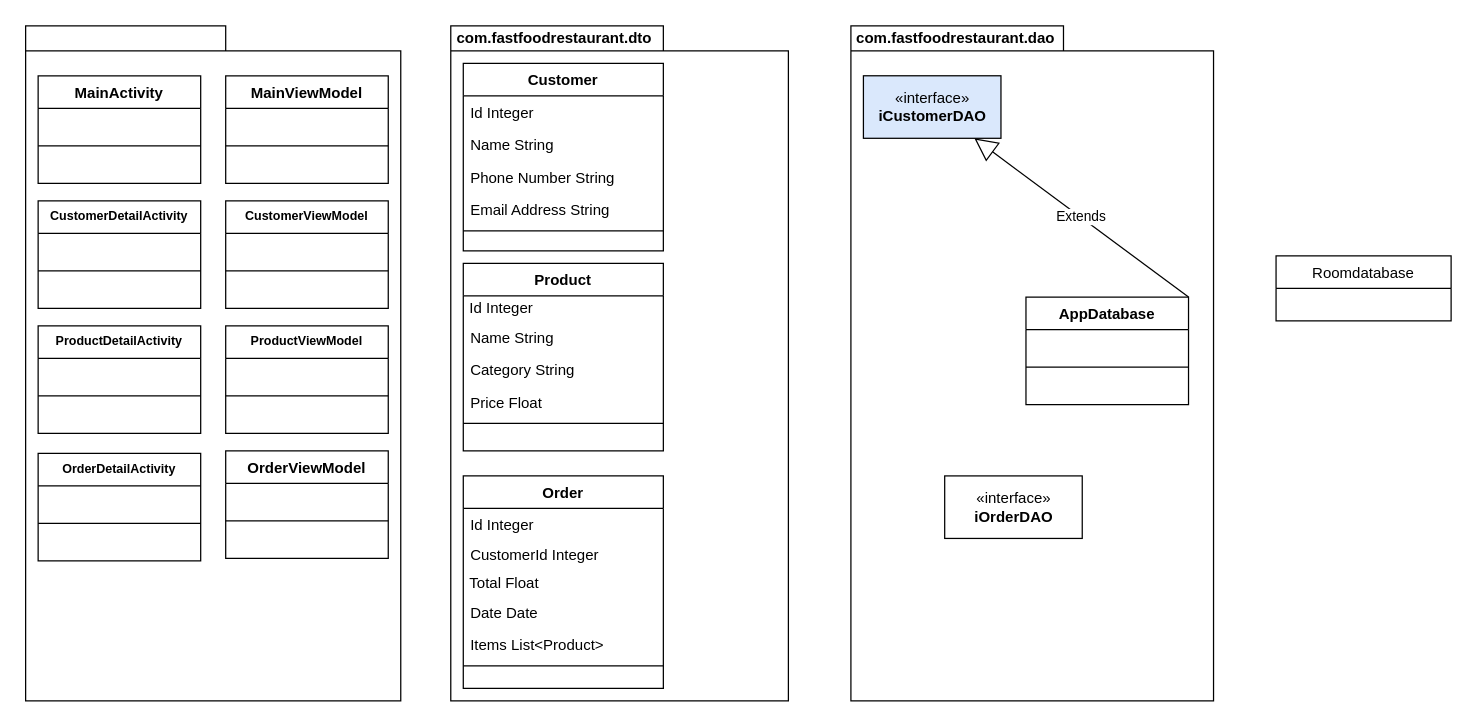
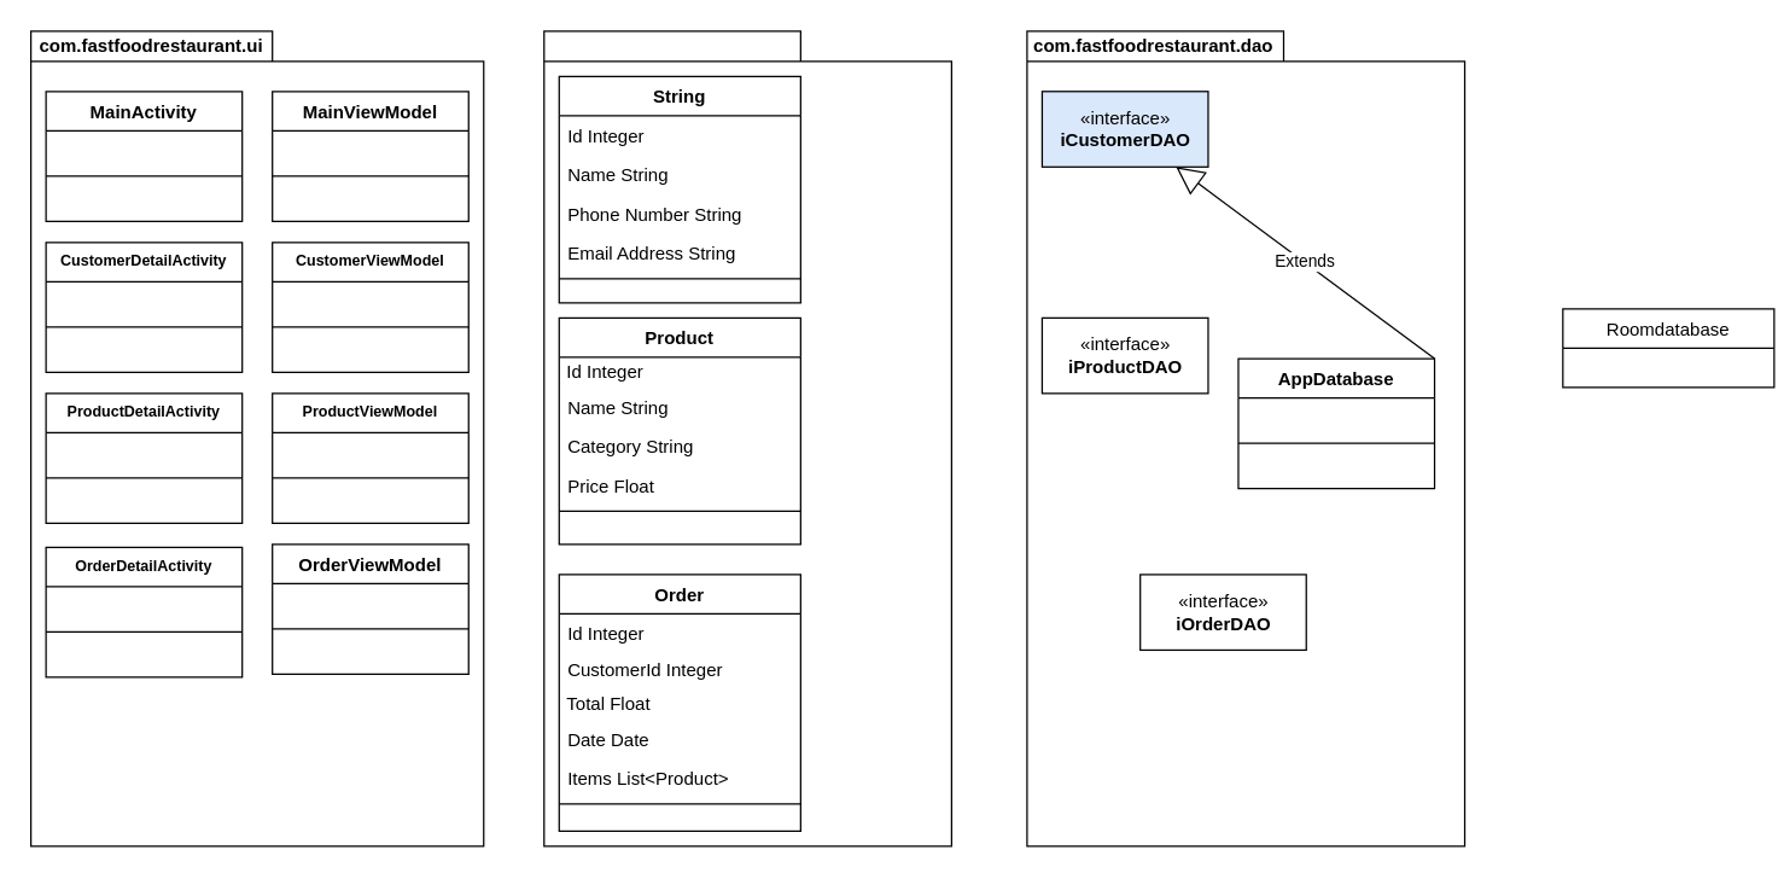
  <mxCell id="0" />
  <mxCell id="1" parent="0" />
  <mxCell id="2" value="" style="shape=folder;fontStyle=1;spacingTop=10;tabWidth=170;tabHeight=20;tabPosition=left;html=1;" vertex="1" parent="1"><mxGeometry x="360" y="20" width="270" height="540" as="geometry" /></mxCell>
- <mxCell id="3" value="&lt;span style=&quot;font-weight: 700&quot;&gt;com.fastfoodrestaurant.dto&lt;/span&gt;" style="text;html=1;strokeColor=none;fillColor=none;align=center;verticalAlign=middle;whiteSpace=wrap;rounded=0;" vertex="1" parent="1"><mxGeometry x="363" y="20" width="160" height="20" as="geometry" /></mxCell>
  <mxCell id="4" value="" style="shape=folder;fontStyle=1;spacingTop=10;tabWidth=160;tabHeight=20;tabPosition=left;html=1;" vertex="1" parent="1"><mxGeometry x="20" y="20" width="300" height="540" as="geometry" /></mxCell>
+ <mxCell id="5" value="&lt;span style=&quot;font-weight: 700&quot;&gt;com.fastfoodrestaurant.ui&lt;/span&gt;" style="text;html=1;strokeColor=none;fillColor=none;align=center;verticalAlign=middle;whiteSpace=wrap;rounded=0;" vertex="1" parent="1"><mxGeometry x="20" y="20" width="160" height="20" as="geometry" /></mxCell>
  <mxCell id="6" value="" style="shape=folder;fontStyle=1;spacingTop=10;tabWidth=170;tabHeight=20;tabPosition=left;html=1;" vertex="1" parent="1"><mxGeometry x="680" y="20" width="290" height="540" as="geometry" /></mxCell>
  <mxCell id="7" value="&lt;span style=&quot;font-weight: 700&quot;&gt;com.fastfoodrestaurant.dao&lt;/span&gt;" style="text;html=1;strokeColor=none;fillColor=none;align=center;verticalAlign=middle;whiteSpace=wrap;rounded=0;" vertex="1" parent="1"><mxGeometry x="684" y="20" width="160" height="20" as="geometry" /></mxCell>
- <mxCell id="8" value="Customer" style="swimlane;fontStyle=1;align=center;verticalAlign=top;childLayout=stackLayout;horizontal=1;startSize=26;horizontalStack=0;resizeParent=1;resizeLast=0;collapsible=1;marginBottom=0;rounded=0;shadow=0;strokeWidth=1;" parent="1" vertex="1"><mxGeometry x="370" y="50" width="160" height="150" as="geometry"><mxRectangle x="230" y="140" width="160" height="26" as="alternateBounds" /></mxGeometry></mxCell>
+ <mxCell id="8" value="String" style="swimlane;fontStyle=1;align=center;verticalAlign=top;childLayout=stackLayout;horizontal=1;startSize=26;horizontalStack=0;resizeParent=1;resizeLast=0;collapsible=1;marginBottom=0;rounded=0;shadow=0;strokeWidth=1;" parent="1" vertex="1"><mxGeometry x="370" y="50" width="160" height="150" as="geometry"><mxRectangle x="230" y="140" width="160" height="26" as="alternateBounds" /></mxGeometry></mxCell>
  <mxCell id="9" value="Id Integer" style="text;strokeColor=none;fillColor=none;align=left;verticalAlign=top;spacingLeft=4;spacingRight=4;overflow=hidden;rotatable=0;points=[[0,0.5],[1,0.5]];portConstraint=eastwest;opacity=30;" vertex="1" parent="8"><mxGeometry y="26" width="160" height="26" as="geometry" /></mxCell>
  <mxCell id="10" value="Name String" style="text;align=left;verticalAlign=top;spacingLeft=4;spacingRight=4;overflow=hidden;rotatable=0;points=[[0,0.5],[1,0.5]];portConstraint=eastwest;" parent="8" vertex="1"><mxGeometry y="52" width="160" height="26" as="geometry" /></mxCell>
  <mxCell id="11" value="Phone Number String" style="text;align=left;verticalAlign=top;spacingLeft=4;spacingRight=4;overflow=hidden;rotatable=0;points=[[0,0.5],[1,0.5]];portConstraint=eastwest;rounded=0;shadow=0;html=0;" parent="8" vertex="1"><mxGeometry y="78" width="160" height="26" as="geometry" /></mxCell>
  <mxCell id="12" value="Email Address String" style="text;align=left;verticalAlign=top;spacingLeft=4;spacingRight=4;overflow=hidden;rotatable=0;points=[[0,0.5],[1,0.5]];portConstraint=eastwest;rounded=0;shadow=0;html=0;" parent="8" vertex="1"><mxGeometry y="104" width="160" height="26" as="geometry" /></mxCell>
  <mxCell id="13" value="" style="line;strokeWidth=1;fillColor=none;align=left;verticalAlign=middle;spacingTop=-1;spacingLeft=3;spacingRight=3;rotatable=0;labelPosition=right;points=[];portConstraint=eastwest;" vertex="1" parent="8"><mxGeometry y="130" width="160" height="8" as="geometry" /></mxCell>
  <mxCell id="14" value="Order" style="swimlane;fontStyle=1;align=center;verticalAlign=top;childLayout=stackLayout;horizontal=1;startSize=26;horizontalStack=0;resizeParent=1;resizeLast=0;collapsible=1;marginBottom=0;rounded=0;shadow=0;strokeWidth=1;" vertex="1" parent="1"><mxGeometry x="370" y="380" width="160" height="170" as="geometry"><mxRectangle x="230" y="140" width="160" height="26" as="alternateBounds" /></mxGeometry></mxCell>
  <mxCell id="15" value="Id Integer" style="text;align=left;verticalAlign=top;spacingLeft=4;spacingRight=4;overflow=hidden;rotatable=0;points=[[0,0.5],[1,0.5]];portConstraint=eastwest;" vertex="1" parent="14"><mxGeometry y="26" width="160" height="24" as="geometry" /></mxCell>
  <mxCell id="16" value="CustomerId Integer" style="text;align=left;verticalAlign=top;spacingLeft=4;spacingRight=4;overflow=hidden;rotatable=0;points=[[0,0.5],[1,0.5]];portConstraint=eastwest;rounded=0;shadow=0;html=0;" vertex="1" parent="14"><mxGeometry y="50" width="160" height="26" as="geometry" /></mxCell>
  <mxCell id="17" value="&amp;nbsp;Total Float" style="text;html=1;align=left;verticalAlign=middle;resizable=0;points=[];autosize=1;strokeColor=none;" vertex="1" parent="14"><mxGeometry y="76" width="160" height="20" as="geometry" /></mxCell>
  <mxCell id="18" value="Date Date" style="text;strokeColor=none;fillColor=none;align=left;verticalAlign=top;spacingLeft=4;spacingRight=4;overflow=hidden;rotatable=0;points=[[0,0.5],[1,0.5]];portConstraint=eastwest;opacity=30;" vertex="1" parent="14"><mxGeometry y="96" width="160" height="26" as="geometry" /></mxCell>
  <mxCell id="19" value="Items List&lt;Product&gt;" style="text;align=left;verticalAlign=top;spacingLeft=4;spacingRight=4;overflow=hidden;rotatable=0;points=[[0,0.5],[1,0.5]];portConstraint=eastwest;rounded=0;shadow=0;html=0;" vertex="1" parent="14"><mxGeometry y="122" width="160" height="26" as="geometry" /></mxCell>
  <mxCell id="20" value="" style="line;strokeWidth=1;fillColor=none;align=left;verticalAlign=middle;spacingTop=-1;spacingLeft=3;spacingRight=3;rotatable=0;labelPosition=right;points=[];portConstraint=eastwest;" vertex="1" parent="14"><mxGeometry y="148" width="160" height="8" as="geometry" /></mxCell>
  <mxCell id="21" value="Product" style="swimlane;fontStyle=1;align=center;verticalAlign=top;childLayout=stackLayout;horizontal=1;startSize=26;horizontalStack=0;resizeParent=1;resizeLast=0;collapsible=1;marginBottom=0;rounded=0;shadow=0;strokeWidth=1;" vertex="1" parent="1"><mxGeometry x="370" y="210" width="160" height="150" as="geometry"><mxRectangle x="230" y="140" width="160" height="26" as="alternateBounds" /></mxGeometry></mxCell>
  <mxCell id="22" value="&amp;nbsp;Id Integer" style="text;html=1;align=left;verticalAlign=middle;resizable=0;points=[];autosize=1;strokeColor=none;" vertex="1" parent="21"><mxGeometry y="26" width="160" height="20" as="geometry" /></mxCell>
  <mxCell id="23" value="Name String" style="text;align=left;verticalAlign=top;spacingLeft=4;spacingRight=4;overflow=hidden;rotatable=0;points=[[0,0.5],[1,0.5]];portConstraint=eastwest;" vertex="1" parent="21"><mxGeometry y="46" width="160" height="26" as="geometry" /></mxCell>
  <mxCell id="24" value="Category String" style="text;align=left;verticalAlign=top;spacingLeft=4;spacingRight=4;overflow=hidden;rotatable=0;points=[[0,0.5],[1,0.5]];portConstraint=eastwest;rounded=0;shadow=0;html=0;" vertex="1" parent="21"><mxGeometry y="72" width="160" height="26" as="geometry" /></mxCell>
  <mxCell id="25" value="Price Float" style="text;align=left;verticalAlign=top;spacingLeft=4;spacingRight=4;overflow=hidden;rotatable=0;points=[[0,0.5],[1,0.5]];portConstraint=eastwest;rounded=0;shadow=0;html=0;" vertex="1" parent="21"><mxGeometry y="98" width="160" height="26" as="geometry" /></mxCell>
  <mxCell id="26" value="" style="line;strokeWidth=1;fillColor=none;align=left;verticalAlign=middle;spacingTop=-1;spacingLeft=3;spacingRight=3;rotatable=0;labelPosition=right;points=[];portConstraint=eastwest;" vertex="1" parent="21"><mxGeometry y="124" width="160" height="8" as="geometry" /></mxCell>
- <mxCell id="27" value="Roomdatabase" style="swimlane;fontStyle=0;childLayout=stackLayout;horizontal=1;startSize=26;fillColor=none;horizontalStack=0;resizeParent=1;resizeParentMax=0;resizeLast=0;collapsible=1;marginBottom=0;" vertex="1" parent="1"><mxGeometry x="1020" y="204" width="140" height="52" as="geometry" /></mxCell>
+ <mxCell id="27" value="Roomdatabase" style="swimlane;fontStyle=0;childLayout=stackLayout;horizontal=1;startSize=26;fillColor=none;horizontalStack=0;resizeParent=1;resizeParentMax=0;resizeLast=0;collapsible=1;marginBottom=0;" vertex="1" parent="1"><mxGeometry x="1035" y="204" width="140" height="52" as="geometry" /></mxCell>
  <mxCell id="28" value="«interface»&lt;br&gt;&lt;b&gt;iCustomerDAO&lt;/b&gt;" style="html=1;fillColor=#dae8fc;" vertex="1" parent="1"><mxGeometry x="690" y="60" width="110" height="50" as="geometry" /></mxCell>
  <mxCell id="29" value="«interface»&lt;br&gt;&lt;b&gt;iOrderDAO&lt;/b&gt;" style="html=1;" vertex="1" parent="1"><mxGeometry x="755" y="380" width="110" height="50" as="geometry" /></mxCell>
+ <mxCell id="30" value="«interface»&lt;br&gt;&lt;b&gt;iProductDAO&lt;/b&gt;" style="html=1;" vertex="1" parent="1"><mxGeometry x="690" y="210" width="110" height="50" as="geometry" /></mxCell>
  <mxCell id="31" value="AppDatabase" style="swimlane;fontStyle=1;align=center;verticalAlign=top;childLayout=stackLayout;horizontal=1;startSize=26;horizontalStack=0;resizeParent=1;resizeParentMax=0;resizeLast=0;collapsible=1;marginBottom=0;" vertex="1" parent="1"><mxGeometry x="820" y="237" width="130" height="86" as="geometry" /></mxCell>
  <mxCell id="32" value=" " style="text;strokeColor=none;fillColor=none;align=left;verticalAlign=top;spacingLeft=4;spacingRight=4;overflow=hidden;rotatable=0;points=[[0,0.5],[1,0.5]];portConstraint=eastwest;" vertex="1" parent="31"><mxGeometry y="26" width="130" height="26" as="geometry" /></mxCell>
  <mxCell id="33" value="" style="line;strokeWidth=1;fillColor=none;align=left;verticalAlign=middle;spacingTop=-1;spacingLeft=3;spacingRight=3;rotatable=0;labelPosition=right;points=[];portConstraint=eastwest;" vertex="1" parent="31"><mxGeometry y="52" width="130" height="8" as="geometry" /></mxCell>
  <mxCell id="34" value=" " style="text;strokeColor=none;fillColor=none;align=left;verticalAlign=top;spacingLeft=4;spacingRight=4;overflow=hidden;rotatable=0;points=[[0,0.5],[1,0.5]];portConstraint=eastwest;" vertex="1" parent="31"><mxGeometry y="60" width="130" height="26" as="geometry" /></mxCell>
  <mxCell id="35" value="Extends" style="endArrow=block;endSize=16;endFill=0;html=1;exitX=1;exitY=0;exitDx=0;exitDy=0;" edge="1" parent="1" source="31" target="28"><mxGeometry width="160" relative="1" as="geometry"><mxPoint x="980" y="240" as="sourcePoint" /><mxPoint x="1140" y="240" as="targetPoint" /></mxGeometry></mxCell>
  <mxCell id="36" value="MainActivity" style="swimlane;fontStyle=1;align=center;verticalAlign=top;childLayout=stackLayout;horizontal=1;startSize=26;horizontalStack=0;resizeParent=1;resizeParentMax=0;resizeLast=0;collapsible=1;marginBottom=0;" vertex="1" parent="1"><mxGeometry x="30" y="60" width="130" height="86" as="geometry" /></mxCell>
  <mxCell id="37" value=" " style="text;strokeColor=none;fillColor=none;align=left;verticalAlign=top;spacingLeft=4;spacingRight=4;overflow=hidden;rotatable=0;points=[[0,0.5],[1,0.5]];portConstraint=eastwest;" vertex="1" parent="36"><mxGeometry y="26" width="130" height="26" as="geometry" /></mxCell>
  <mxCell id="38" value="" style="line;strokeWidth=1;fillColor=none;align=left;verticalAlign=middle;spacingTop=-1;spacingLeft=3;spacingRight=3;rotatable=0;labelPosition=right;points=[];portConstraint=eastwest;" vertex="1" parent="36"><mxGeometry y="52" width="130" height="8" as="geometry" /></mxCell>
  <mxCell id="39" value=" " style="text;strokeColor=none;fillColor=none;align=left;verticalAlign=top;spacingLeft=4;spacingRight=4;overflow=hidden;rotatable=0;points=[[0,0.5],[1,0.5]];portConstraint=eastwest;" vertex="1" parent="36"><mxGeometry y="60" width="130" height="26" as="geometry" /></mxCell>
  <mxCell id="40" value="MainViewModel" style="swimlane;fontStyle=1;align=center;verticalAlign=top;childLayout=stackLayout;horizontal=1;startSize=26;horizontalStack=0;resizeParent=1;resizeParentMax=0;resizeLast=0;collapsible=1;marginBottom=0;" vertex="1" parent="1"><mxGeometry x="180" y="60" width="130" height="86" as="geometry" /></mxCell>
  <mxCell id="41" value=" " style="text;strokeColor=none;fillColor=none;align=left;verticalAlign=top;spacingLeft=4;spacingRight=4;overflow=hidden;rotatable=0;points=[[0,0.5],[1,0.5]];portConstraint=eastwest;" vertex="1" parent="40"><mxGeometry y="26" width="130" height="26" as="geometry" /></mxCell>
  <mxCell id="42" value="" style="line;strokeWidth=1;fillColor=none;align=left;verticalAlign=middle;spacingTop=-1;spacingLeft=3;spacingRight=3;rotatable=0;labelPosition=right;points=[];portConstraint=eastwest;" vertex="1" parent="40"><mxGeometry y="52" width="130" height="8" as="geometry" /></mxCell>
  <mxCell id="43" value=" " style="text;strokeColor=none;fillColor=none;align=left;verticalAlign=top;spacingLeft=4;spacingRight=4;overflow=hidden;rotatable=0;points=[[0,0.5],[1,0.5]];portConstraint=eastwest;" vertex="1" parent="40"><mxGeometry y="60" width="130" height="26" as="geometry" /></mxCell>
  <mxCell id="44" value="ProductDetailActivity" style="swimlane;fontStyle=1;align=center;verticalAlign=top;childLayout=stackLayout;horizontal=1;startSize=26;horizontalStack=0;resizeParent=1;resizeParentMax=0;resizeLast=0;collapsible=1;marginBottom=0;fontSize=10;" vertex="1" parent="1"><mxGeometry x="30" y="260" width="130" height="86" as="geometry" /></mxCell>
  <mxCell id="45" value=" " style="text;strokeColor=none;fillColor=none;align=left;verticalAlign=top;spacingLeft=4;spacingRight=4;overflow=hidden;rotatable=0;points=[[0,0.5],[1,0.5]];portConstraint=eastwest;" vertex="1" parent="44"><mxGeometry y="26" width="130" height="26" as="geometry" /></mxCell>
  <mxCell id="46" value="" style="line;strokeWidth=1;fillColor=none;align=left;verticalAlign=middle;spacingTop=-1;spacingLeft=3;spacingRight=3;rotatable=0;labelPosition=right;points=[];portConstraint=eastwest;" vertex="1" parent="44"><mxGeometry y="52" width="130" height="8" as="geometry" /></mxCell>
  <mxCell id="47" value=" " style="text;strokeColor=none;fillColor=none;align=left;verticalAlign=top;spacingLeft=4;spacingRight=4;overflow=hidden;rotatable=0;points=[[0,0.5],[1,0.5]];portConstraint=eastwest;" vertex="1" parent="44"><mxGeometry y="60" width="130" height="26" as="geometry" /></mxCell>
  <mxCell id="48" value="CustomerDetailActivity" style="swimlane;fontStyle=1;align=center;verticalAlign=top;childLayout=stackLayout;horizontal=1;startSize=26;horizontalStack=0;resizeParent=1;resizeParentMax=0;resizeLast=0;collapsible=1;marginBottom=0;fontSize=10;" vertex="1" parent="1"><mxGeometry x="30" y="160" width="130" height="86" as="geometry" /></mxCell>
  <mxCell id="49" value=" " style="text;strokeColor=none;fillColor=none;align=left;verticalAlign=top;spacingLeft=4;spacingRight=4;overflow=hidden;rotatable=0;points=[[0,0.5],[1,0.5]];portConstraint=eastwest;" vertex="1" parent="48"><mxGeometry y="26" width="130" height="26" as="geometry" /></mxCell>
  <mxCell id="50" value="" style="line;strokeWidth=1;fillColor=none;align=left;verticalAlign=middle;spacingTop=-1;spacingLeft=3;spacingRight=3;rotatable=0;labelPosition=right;points=[];portConstraint=eastwest;" vertex="1" parent="48"><mxGeometry y="52" width="130" height="8" as="geometry" /></mxCell>
  <mxCell id="51" value=" " style="text;strokeColor=none;fillColor=none;align=left;verticalAlign=top;spacingLeft=4;spacingRight=4;overflow=hidden;rotatable=0;points=[[0,0.5],[1,0.5]];portConstraint=eastwest;" vertex="1" parent="48"><mxGeometry y="60" width="130" height="26" as="geometry" /></mxCell>
  <mxCell id="52" value="OrderDetailActivity" style="swimlane;fontStyle=1;align=center;verticalAlign=top;childLayout=stackLayout;horizontal=1;startSize=26;horizontalStack=0;resizeParent=1;resizeParentMax=0;resizeLast=0;collapsible=1;marginBottom=0;fontSize=10;" vertex="1" parent="1"><mxGeometry x="30" y="362" width="130" height="86" as="geometry" /></mxCell>
  <mxCell id="53" value=" " style="text;strokeColor=none;fillColor=none;align=left;verticalAlign=top;spacingLeft=4;spacingRight=4;overflow=hidden;rotatable=0;points=[[0,0.5],[1,0.5]];portConstraint=eastwest;" vertex="1" parent="52"><mxGeometry y="26" width="130" height="26" as="geometry" /></mxCell>
  <mxCell id="54" value="" style="line;strokeWidth=1;fillColor=none;align=left;verticalAlign=middle;spacingTop=-1;spacingLeft=3;spacingRight=3;rotatable=0;labelPosition=right;points=[];portConstraint=eastwest;" vertex="1" parent="52"><mxGeometry y="52" width="130" height="8" as="geometry" /></mxCell>
  <mxCell id="55" value=" " style="text;strokeColor=none;fillColor=none;align=left;verticalAlign=top;spacingLeft=4;spacingRight=4;overflow=hidden;rotatable=0;points=[[0,0.5],[1,0.5]];portConstraint=eastwest;" vertex="1" parent="52"><mxGeometry y="60" width="130" height="26" as="geometry" /></mxCell>
  <mxCell id="56" value="CustomerViewModel" style="swimlane;fontStyle=1;align=center;verticalAlign=top;childLayout=stackLayout;horizontal=1;startSize=26;horizontalStack=0;resizeParent=1;resizeParentMax=0;resizeLast=0;collapsible=1;marginBottom=0;fontSize=10;" vertex="1" parent="1"><mxGeometry x="180" y="160" width="130" height="86" as="geometry" /></mxCell>
  <mxCell id="57" value=" " style="text;strokeColor=none;fillColor=none;align=left;verticalAlign=top;spacingLeft=4;spacingRight=4;overflow=hidden;rotatable=0;points=[[0,0.5],[1,0.5]];portConstraint=eastwest;" vertex="1" parent="56"><mxGeometry y="26" width="130" height="26" as="geometry" /></mxCell>
  <mxCell id="58" value="" style="line;strokeWidth=1;fillColor=none;align=left;verticalAlign=middle;spacingTop=-1;spacingLeft=3;spacingRight=3;rotatable=0;labelPosition=right;points=[];portConstraint=eastwest;" vertex="1" parent="56"><mxGeometry y="52" width="130" height="8" as="geometry" /></mxCell>
  <mxCell id="59" value=" " style="text;strokeColor=none;fillColor=none;align=left;verticalAlign=top;spacingLeft=4;spacingRight=4;overflow=hidden;rotatable=0;points=[[0,0.5],[1,0.5]];portConstraint=eastwest;" vertex="1" parent="56"><mxGeometry y="60" width="130" height="26" as="geometry" /></mxCell>
  <mxCell id="60" value="ProductViewModel" style="swimlane;fontStyle=1;align=center;verticalAlign=top;childLayout=stackLayout;horizontal=1;startSize=26;horizontalStack=0;resizeParent=1;resizeParentMax=0;resizeLast=0;collapsible=1;marginBottom=0;fontSize=10;" vertex="1" parent="1"><mxGeometry x="180" y="260" width="130" height="86" as="geometry" /></mxCell>
  <mxCell id="61" value=" " style="text;strokeColor=none;fillColor=none;align=left;verticalAlign=top;spacingLeft=4;spacingRight=4;overflow=hidden;rotatable=0;points=[[0,0.5],[1,0.5]];portConstraint=eastwest;" vertex="1" parent="60"><mxGeometry y="26" width="130" height="26" as="geometry" /></mxCell>
  <mxCell id="62" value="" style="line;strokeWidth=1;fillColor=none;align=left;verticalAlign=middle;spacingTop=-1;spacingLeft=3;spacingRight=3;rotatable=0;labelPosition=right;points=[];portConstraint=eastwest;" vertex="1" parent="60"><mxGeometry y="52" width="130" height="8" as="geometry" /></mxCell>
  <mxCell id="63" value=" " style="text;strokeColor=none;fillColor=none;align=left;verticalAlign=top;spacingLeft=4;spacingRight=4;overflow=hidden;rotatable=0;points=[[0,0.5],[1,0.5]];portConstraint=eastwest;" vertex="1" parent="60"><mxGeometry y="60" width="130" height="26" as="geometry" /></mxCell>
  <mxCell id="64" value="OrderViewModel" style="swimlane;fontStyle=1;align=center;verticalAlign=top;childLayout=stackLayout;horizontal=1;startSize=26;horizontalStack=0;resizeParent=1;resizeParentMax=0;resizeLast=0;collapsible=1;marginBottom=0;" vertex="1" parent="1"><mxGeometry x="180" y="360" width="130" height="86" as="geometry" /></mxCell>
  <mxCell id="65" value=" " style="text;strokeColor=none;fillColor=none;align=left;verticalAlign=top;spacingLeft=4;spacingRight=4;overflow=hidden;rotatable=0;points=[[0,0.5],[1,0.5]];portConstraint=eastwest;" vertex="1" parent="64"><mxGeometry y="26" width="130" height="26" as="geometry" /></mxCell>
  <mxCell id="66" value="" style="line;strokeWidth=1;fillColor=none;align=left;verticalAlign=middle;spacingTop=-1;spacingLeft=3;spacingRight=3;rotatable=0;labelPosition=right;points=[];portConstraint=eastwest;" vertex="1" parent="64"><mxGeometry y="52" width="130" height="8" as="geometry" /></mxCell>
  <mxCell id="67" value=" " style="text;strokeColor=none;fillColor=none;align=left;verticalAlign=top;spacingLeft=4;spacingRight=4;overflow=hidden;rotatable=0;points=[[0,0.5],[1,0.5]];portConstraint=eastwest;" vertex="1" parent="64"><mxGeometry y="60" width="130" height="26" as="geometry" /></mxCell>
